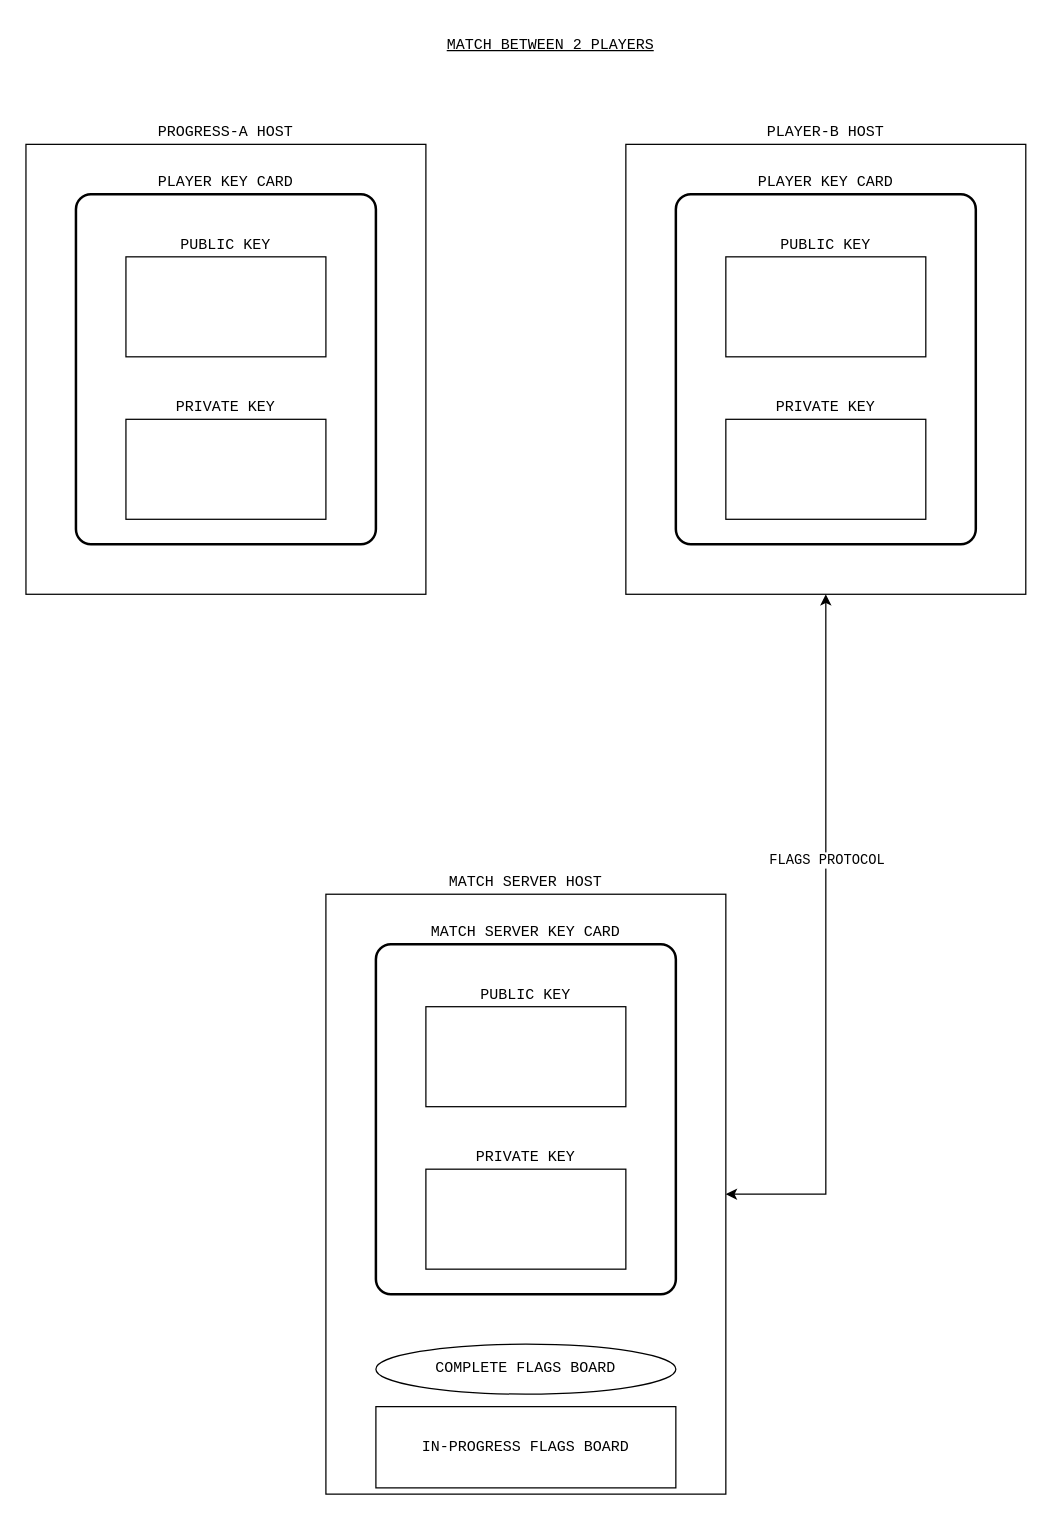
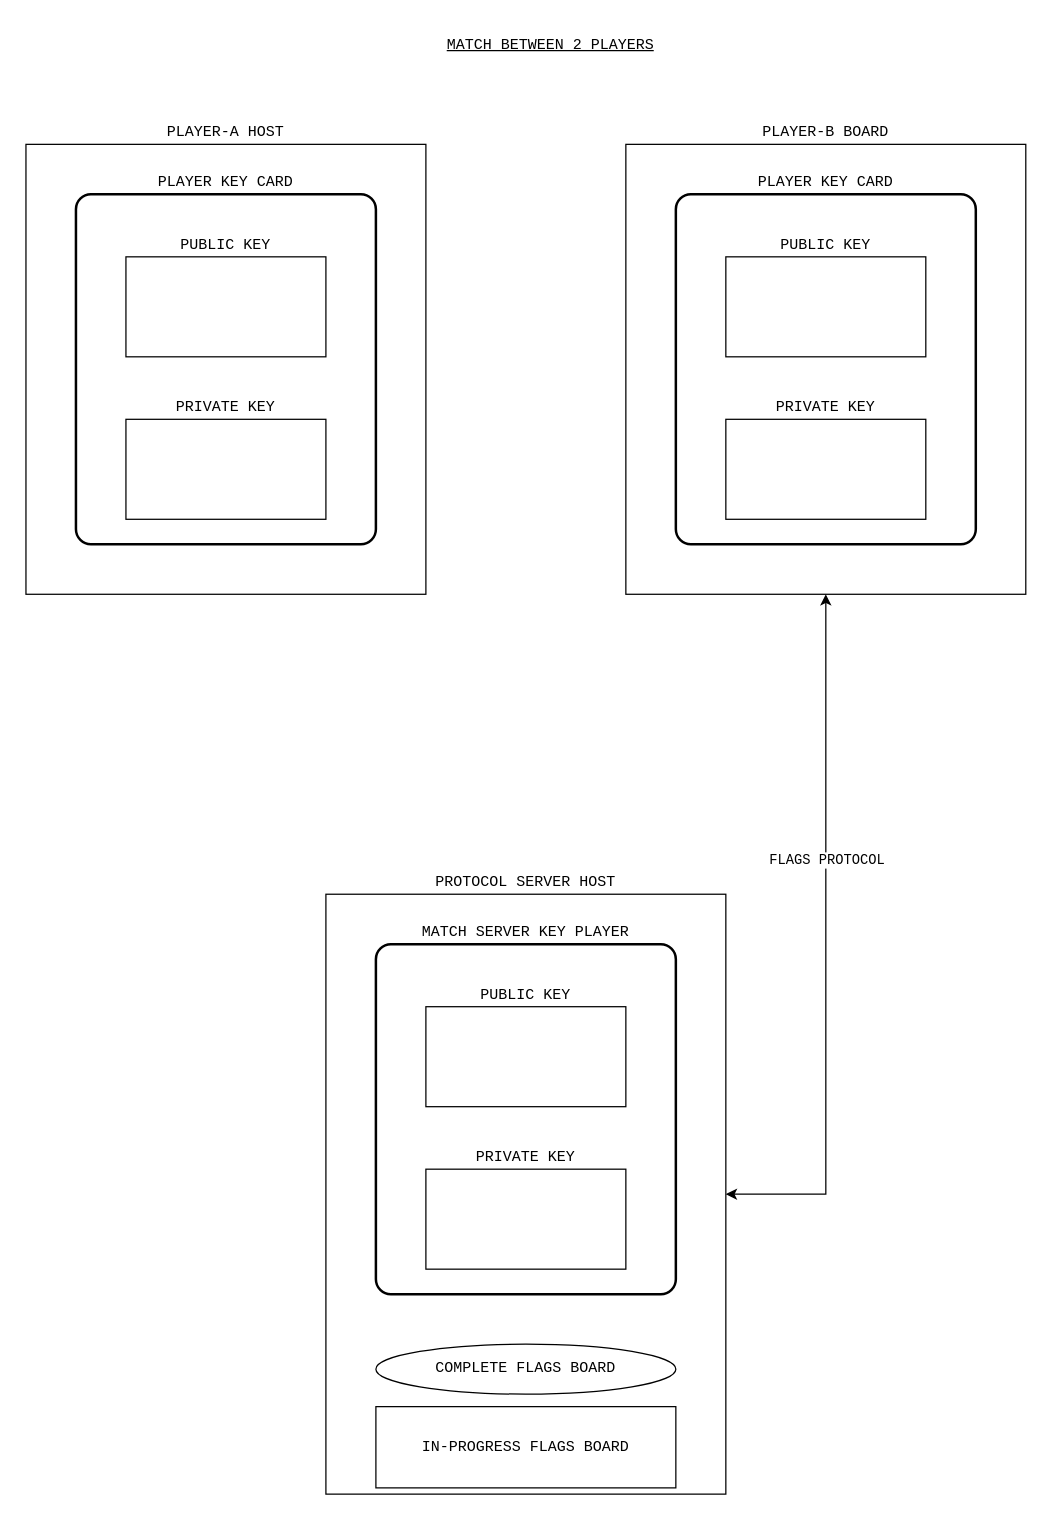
  <mxCell id="0" />
  <mxCell id="1" parent="0" />
- <mxCell id="2" value="MATCH SERVER HOST" style="rounded=0;whiteSpace=wrap;html=1;fontFamily=Courier New;strokeWidth=1;labelPosition=center;verticalLabelPosition=top;align=center;verticalAlign=bottom;" parent="1" vertex="1"><mxGeometry x="260" y="715" width="320" height="480" as="geometry" /></mxCell>
- <mxCell id="3" value="PLAYER-B HOST" style="rounded=0;whiteSpace=wrap;html=1;fontFamily=Courier New;strokeWidth=1;labelPosition=center;verticalLabelPosition=top;align=center;verticalAlign=bottom;" parent="1" vertex="1"><mxGeometry x="500" y="115" width="320" height="360" as="geometry" /></mxCell>
- <mxCell id="4" value="PROGRESS-A HOST" style="rounded=0;whiteSpace=wrap;html=1;fontFamily=Courier New;strokeWidth=1;labelPosition=center;verticalLabelPosition=top;align=center;verticalAlign=bottom;" parent="1" vertex="1"><mxGeometry x="20" y="115" width="320" height="360" as="geometry" /></mxCell>
+ <mxCell id="2" value="PROTOCOL SERVER HOST" style="rounded=0;whiteSpace=wrap;html=1;fontFamily=Courier New;strokeWidth=1;labelPosition=center;verticalLabelPosition=top;align=center;verticalAlign=bottom;" parent="1" vertex="1"><mxGeometry x="260" y="715" width="320" height="480" as="geometry" /></mxCell>
+ <mxCell id="3" value="PLAYER-B BOARD" style="rounded=0;whiteSpace=wrap;html=1;fontFamily=Courier New;strokeWidth=1;labelPosition=center;verticalLabelPosition=top;align=center;verticalAlign=bottom;" parent="1" vertex="1"><mxGeometry x="500" y="115" width="320" height="360" as="geometry" /></mxCell>
+ <mxCell id="4" value="PLAYER-A HOST" style="rounded=0;whiteSpace=wrap;html=1;fontFamily=Courier New;strokeWidth=1;labelPosition=center;verticalLabelPosition=top;align=center;verticalAlign=bottom;" parent="1" vertex="1"><mxGeometry x="20" y="115" width="320" height="360" as="geometry" /></mxCell>
  <mxCell id="5" value="&lt;font face=&quot;Courier New&quot;&gt;PLAYER KEY CARD&lt;/font&gt;" style="rounded=1;whiteSpace=wrap;html=1;arcSize=5;labelPosition=center;verticalLabelPosition=top;align=center;verticalAlign=bottom;strokeWidth=2;" parent="1" vertex="1"><mxGeometry x="60" y="155" width="240" height="280" as="geometry" /></mxCell>
  <mxCell id="6" value="&lt;font face=&quot;Courier New&quot;&gt;PUBLIC KEY&lt;/font&gt;" style="rounded=0;whiteSpace=wrap;html=1;labelPosition=center;verticalLabelPosition=top;align=center;verticalAlign=bottom;" parent="1" vertex="1"><mxGeometry x="100" y="205" width="160" height="80" as="geometry" /></mxCell>
  <mxCell id="7" value="&lt;font face=&quot;Courier New&quot;&gt;PRIVATE KEY&lt;/font&gt;" style="rounded=0;whiteSpace=wrap;html=1;labelPosition=center;verticalLabelPosition=top;align=center;verticalAlign=bottom;" parent="1" vertex="1"><mxGeometry x="100" y="335" width="160" height="80" as="geometry" /></mxCell>
  <mxCell id="8" value="&lt;font face=&quot;Courier New&quot;&gt;PLAYER KEY CARD&lt;/font&gt;" style="rounded=1;whiteSpace=wrap;html=1;arcSize=5;labelPosition=center;verticalLabelPosition=top;align=center;verticalAlign=bottom;strokeWidth=2;" parent="1" vertex="1"><mxGeometry x="540" y="155" width="240" height="280" as="geometry" /></mxCell>
  <mxCell id="9" value="&lt;font face=&quot;Courier New&quot;&gt;PUBLIC KEY&lt;/font&gt;" style="rounded=0;whiteSpace=wrap;html=1;labelPosition=center;verticalLabelPosition=top;align=center;verticalAlign=bottom;" parent="1" vertex="1"><mxGeometry x="580" y="205" width="160" height="80" as="geometry" /></mxCell>
  <mxCell id="10" value="&lt;font face=&quot;Courier New&quot;&gt;PRIVATE KEY&lt;/font&gt;" style="rounded=0;whiteSpace=wrap;html=1;labelPosition=center;verticalLabelPosition=top;align=center;verticalAlign=bottom;" parent="1" vertex="1"><mxGeometry x="580" y="335" width="160" height="80" as="geometry" /></mxCell>
- <mxCell id="11" value="&lt;font face=&quot;Courier New&quot;&gt;MATCH SERVER KEY CARD&lt;br&gt;&lt;/font&gt;" style="rounded=1;whiteSpace=wrap;html=1;arcSize=5;labelPosition=center;verticalLabelPosition=top;align=center;verticalAlign=bottom;strokeWidth=2;" parent="1" vertex="1"><mxGeometry x="300" y="755" width="240" height="280" as="geometry" /></mxCell>
+ <mxCell id="11" value="&lt;font face=&quot;Courier New&quot;&gt;MATCH SERVER KEY PLAYER&lt;br&gt;&lt;/font&gt;" style="rounded=1;whiteSpace=wrap;html=1;arcSize=5;labelPosition=center;verticalLabelPosition=top;align=center;verticalAlign=bottom;strokeWidth=2;" parent="1" vertex="1"><mxGeometry x="300" y="755" width="240" height="280" as="geometry" /></mxCell>
  <mxCell id="12" value="&lt;font face=&quot;Courier New&quot;&gt;PUBLIC KEY&lt;/font&gt;" style="rounded=0;whiteSpace=wrap;html=1;labelPosition=center;verticalLabelPosition=top;align=center;verticalAlign=bottom;" parent="1" vertex="1"><mxGeometry x="340" y="805" width="160" height="80" as="geometry" /></mxCell>
  <mxCell id="13" value="&lt;font face=&quot;Courier New&quot;&gt;PRIVATE KEY&lt;/font&gt;" style="rounded=0;whiteSpace=wrap;html=1;labelPosition=center;verticalLabelPosition=top;align=center;verticalAlign=bottom;" parent="1" vertex="1"><mxGeometry x="340" y="935" width="160" height="80" as="geometry" /></mxCell>
  <mxCell id="14" value="" style="endArrow=classic;startArrow=classic;html=1;rounded=0;fontFamily=Courier New;exitX=1;exitY=0.5;exitDx=0;exitDy=0;entryX=0.5;entryY=1;entryDx=0;entryDy=0;edgeStyle=orthogonalEdgeStyle;" parent="1" source="2" target="3" edge="1"><mxGeometry width="50" height="50" relative="1" as="geometry"><mxPoint x="380" y="725" as="sourcePoint" /><mxPoint x="430" y="675" as="targetPoint" /></mxGeometry></mxCell>
  <mxCell id="15" value="FLAGS PROTOCOL" style="edgeLabel;html=1;align=center;verticalAlign=middle;resizable=0;points=[];fontFamily=Courier New;" parent="14" vertex="1" connectable="0"><mxGeometry x="0.244" relative="1" as="geometry"><mxPoint as="offset" /></mxGeometry></mxCell>
  <mxCell id="16" value="&lt;font face=&quot;Courier New&quot;&gt;&lt;u&gt;MATCH BETWEEN 2 PLAYERS&lt;/u&gt;&lt;/font&gt;" style="text;html=1;strokeColor=none;fillColor=none;align=center;verticalAlign=middle;whiteSpace=wrap;rounded=0;" vertex="1" parent="1"><mxGeometry x="210" y="20" width="460" height="30" as="geometry" /></mxCell>
  <mxCell id="17" value="COMPLETE FLAGS BOARD" style="ellipse;whiteSpace=wrap;html=1;fontFamily=Courier New;" vertex="1" parent="1"><mxGeometry x="300" y="1075" width="240" height="40" as="geometry" /></mxCell>
  <mxCell id="18" value="IN-PROGRESS FLAGS BOARD" style="rounded=0;whiteSpace=wrap;html=1;fontFamily=Courier New;" vertex="1" parent="1"><mxGeometry x="300" y="1125" width="240" height="65" as="geometry" /></mxCell>
